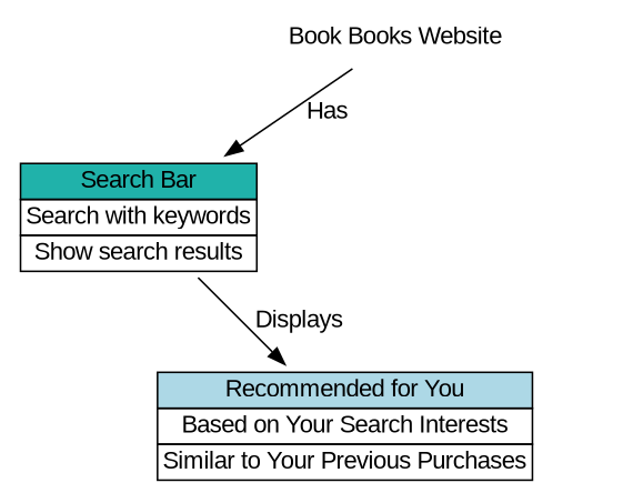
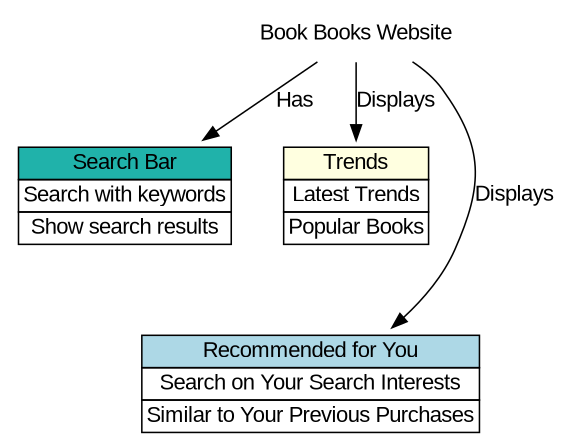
  digraph {
    fontname="Liberation Sans"
    node [fontname="Liberation Sans" shape=plaintext]
    edge [fontname="Liberation Sans"]
    n1 [label="Book Books Website"]
    n2 [label=<         <table border="0" cellborder="1" cellspacing="0">             <tr><td bgcolor="lightseagreen">Search Bar</td></tr>             <tr><td>Search with keywords</td></tr>             <tr><td>Show search results</td></tr>         </table>     >]
-   n4 [label=<         <table border="0" cellborder="1" cellspacing="0">             <tr><td bgcolor="lightblue">Recommended for You</td></tr>             <tr><td>Based on Your Search Interests</td></tr>             <tr><td>Similar to Your Previous Purchases</td></tr>         </table>     >]
+   n3 [label=<         <table border="0" cellborder="1" cellspacing="0">             <tr><td bgcolor="lightyellow">Trends</td></tr>             <tr><td>Latest Trends</td></tr>             <tr><td>Popular Books</td></tr>         </table>     >]
+   n4 [label=<         <table border="0" cellborder="1" cellspacing="0">             <tr><td bgcolor="lightblue">Recommended for You</td></tr>             <tr><td>Search on Your Search Interests</td></tr>             <tr><td>Similar to Your Previous Purchases</td></tr>         </table>     >]
    n1 -> n2 [label=Has]
-   n2 -> n4 [label=Displays]
+   n1 -> n3 [label=Displays]
+   n1 -> n4 [label=Displays]
  }
